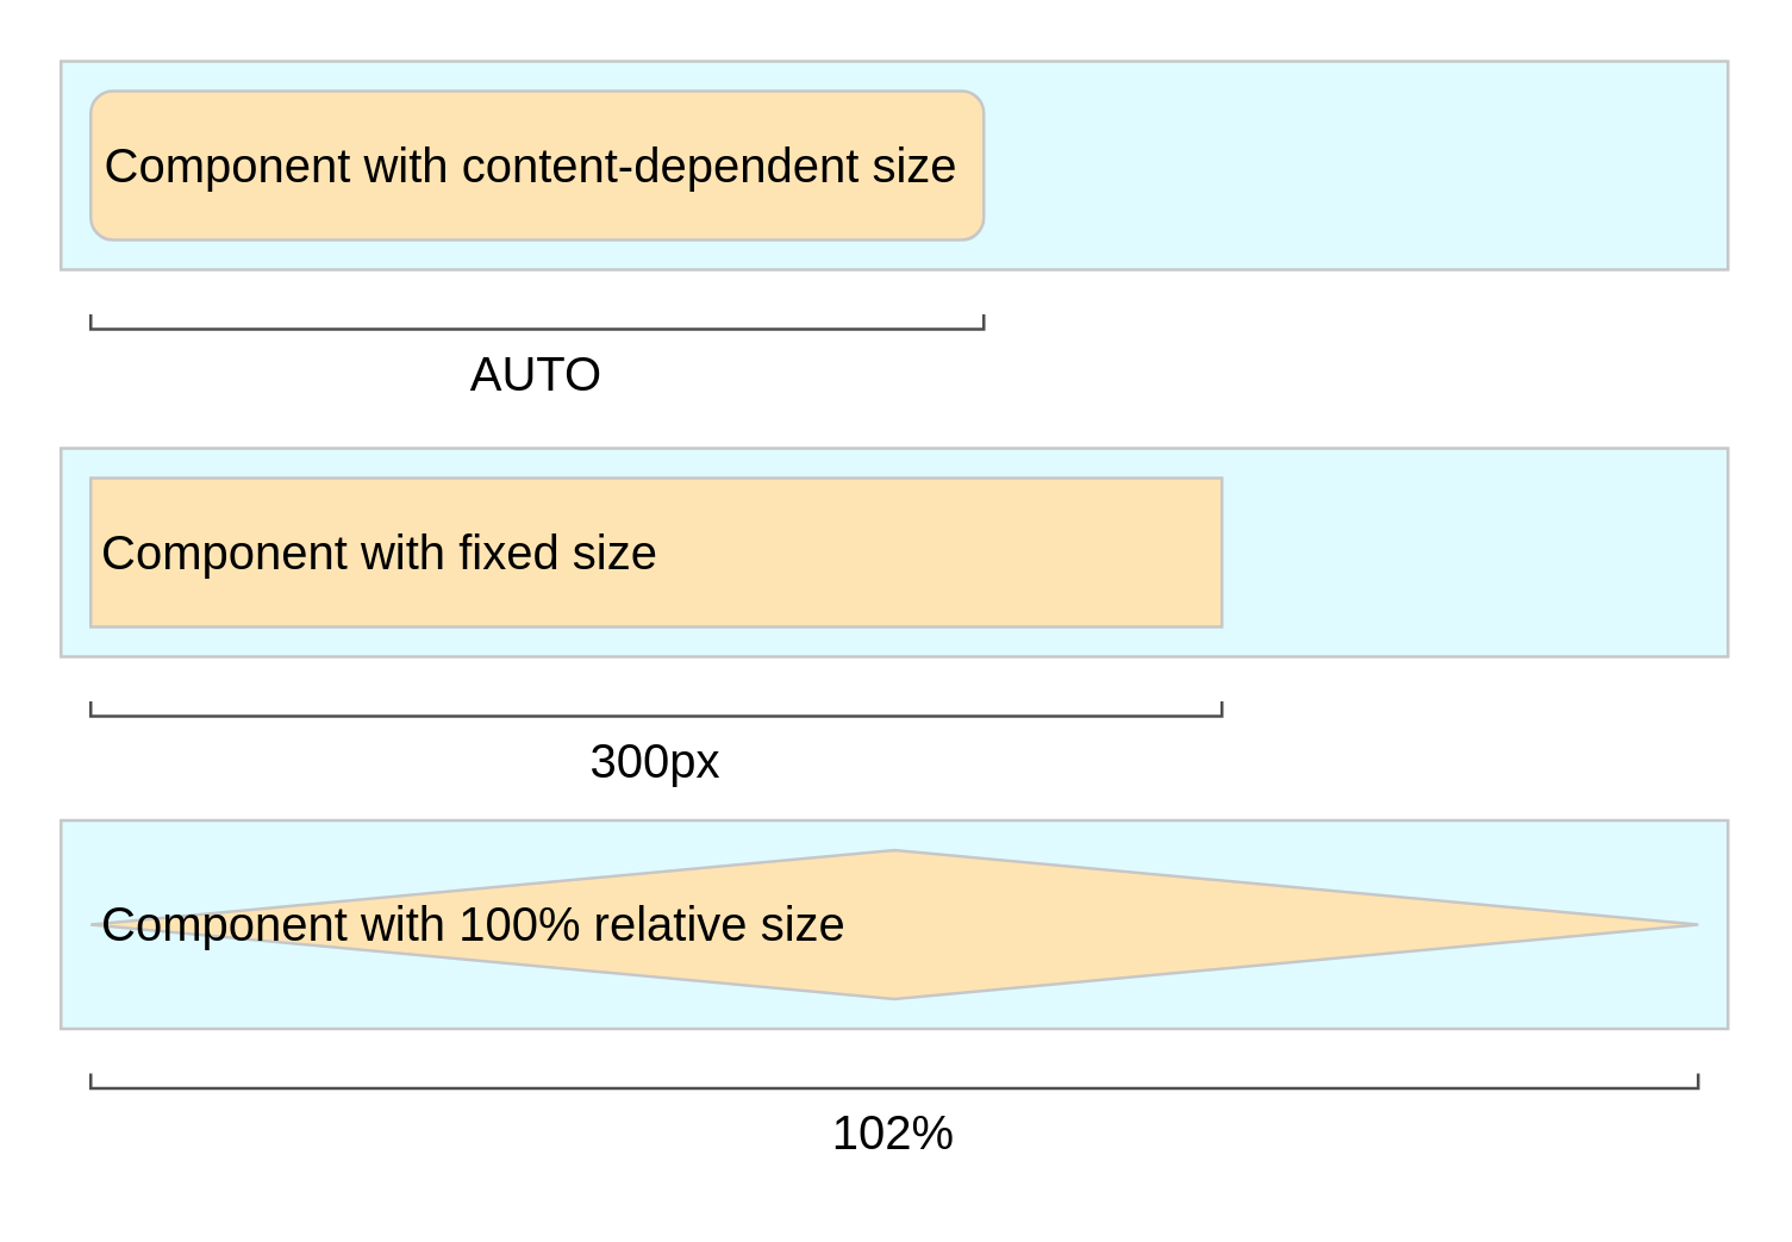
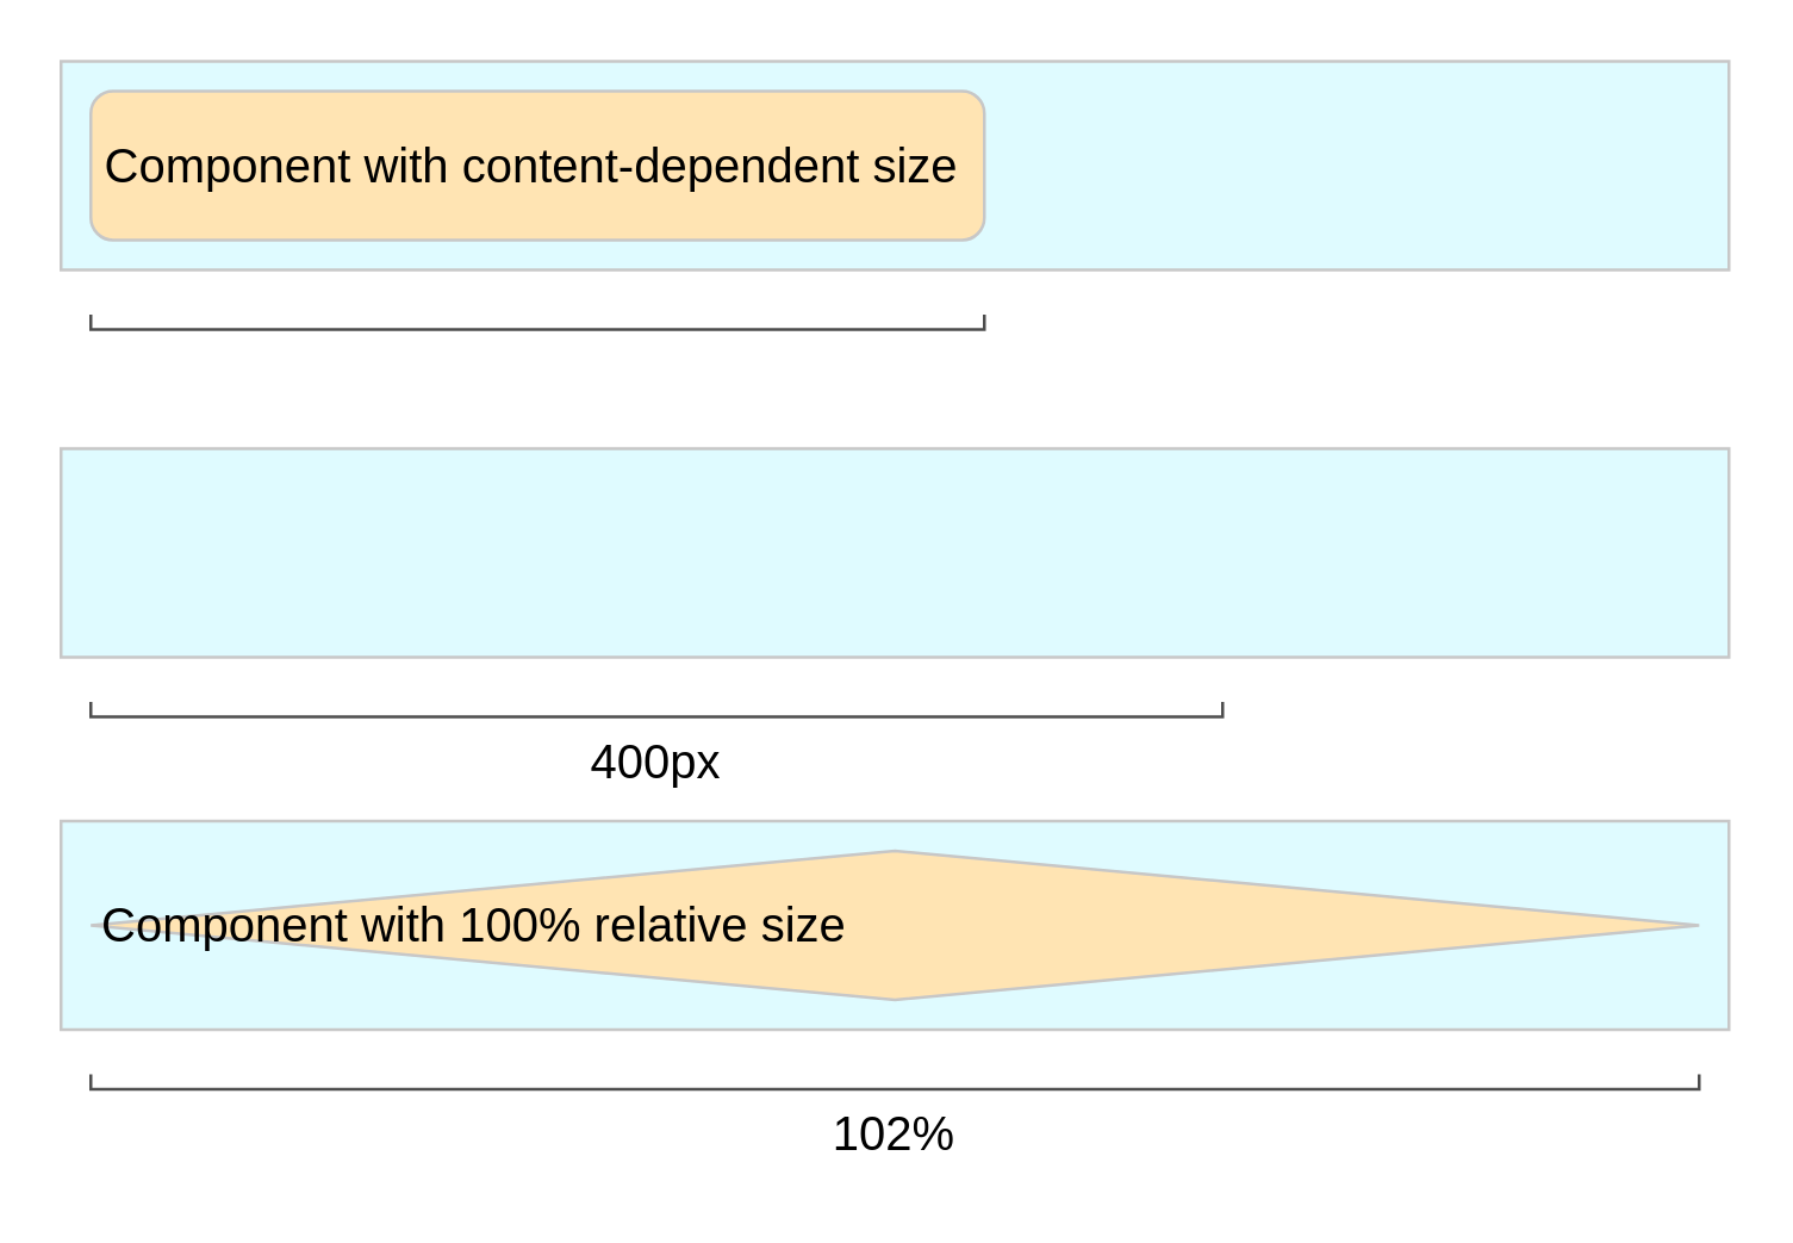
  <mxCell id="0" />
  <mxCell id="1" parent="0" />
  <mxCell id="2" value="" style="rounded=0;whiteSpace=wrap;html=1;fillColor=#DFFBFF;strokeColor=#C7C7C7;" parent="1" vertex="1"><mxGeometry x="20" y="20" width="560" height="70" as="geometry" /></mxCell>
  <mxCell id="3" value="Component with content-dependent size" style="whiteSpace=wrap;html=1;strokeColor=#C7C7C7;fillColor=#FFE4B3;glass=0;shadow=0;sketch=0;fontSize=16;align=left;spacingLeft=3;rounded=1;" vertex="1" parent="1"><mxGeometry x="30" y="30" width="300" height="50" as="geometry" /></mxCell>
  <mxCell id="4" value="" style="strokeWidth=1;html=1;shadow=0;dashed=0;shape=mxgraph.android.textfield;align=center;strokeColor=#4D4D4D;pointerEvents=1;rounded=0;glass=0;sketch=0;fontSize=20;fillColor=#FFE4B3;" vertex="1" parent="1"><mxGeometry x="30" y="80" width="300" height="30" as="geometry" /></mxCell>
- <mxCell id="5" value="&lt;font style=&quot;font-size: 16px;&quot;&gt;AUTO&lt;/font&gt;" style="text;html=1;strokeColor=none;fillColor=none;align=center;verticalAlign=middle;whiteSpace=wrap;rounded=0;shadow=0;glass=0;sketch=0;fontSize=16;" vertex="1" parent="1"><mxGeometry x="150" y="110" width="60" height="30" as="geometry" /></mxCell>
  <mxCell id="6" value="" style="rounded=0;whiteSpace=wrap;html=1;fillColor=#DFFBFF;strokeColor=#C7C7C7;" vertex="1" parent="1"><mxGeometry x="20" y="150" width="560" height="70" as="geometry" /></mxCell>
- <mxCell id="7" value="Component with fixed size" style="rounded=0;whiteSpace=wrap;html=1;strokeColor=#C7C7C7;fillColor=#FFE4B3;glass=0;shadow=0;sketch=0;fontSize=16;align=left;spacingLeft=2;" vertex="1" parent="1"><mxGeometry x="30" y="160" width="380" height="50" as="geometry" /></mxCell>
  <mxCell id="8" value="" style="strokeWidth=1;html=1;shadow=0;dashed=0;shape=mxgraph.android.textfield;align=center;strokeColor=#4D4D4D;pointerEvents=1;rounded=0;glass=0;sketch=0;fontSize=20;fillColor=#FFE4B3;" vertex="1" parent="1"><mxGeometry x="30" y="210" width="380" height="30" as="geometry" /></mxCell>
- <mxCell id="9" value="&lt;div style=&quot;font-size: 16px;&quot;&gt;300px&lt;/div&gt;" style="text;html=1;strokeColor=none;fillColor=none;align=center;verticalAlign=middle;whiteSpace=wrap;rounded=0;shadow=0;glass=0;sketch=0;fontSize=16;" vertex="1" parent="1"><mxGeometry x="190" y="240" width="60" height="30" as="geometry" /></mxCell>
+ <mxCell id="9" value="&lt;div style=&quot;font-size: 16px;&quot;&gt;400px&lt;/div&gt;" style="text;html=1;strokeColor=none;fillColor=none;align=center;verticalAlign=middle;whiteSpace=wrap;rounded=0;shadow=0;glass=0;sketch=0;fontSize=16;" vertex="1" parent="1"><mxGeometry x="190" y="240" width="60" height="30" as="geometry" /></mxCell>
  <mxCell id="10" value="" style="rounded=0;whiteSpace=wrap;html=1;fillColor=#DFFBFF;strokeColor=#C7C7C7;" vertex="1" parent="1"><mxGeometry x="20" y="275" width="560" height="70" as="geometry" /></mxCell>
  <mxCell id="11" value="Component with 100% relative size" style="rhombus;whiteSpace=wrap;html=1;strokeColor=#C7C7C7;fillColor=#FFE4B3;glass=0;shadow=0;sketch=0;fontSize=16;align=left;spacingLeft=2;" vertex="1" parent="1"><mxGeometry x="30" y="285" width="540" height="50" as="geometry" /></mxCell>
  <mxCell id="12" value="" style="strokeWidth=1;html=1;shadow=0;dashed=0;shape=mxgraph.android.textfield;align=center;strokeColor=#4D4D4D;pointerEvents=1;rounded=0;glass=0;sketch=0;fontSize=20;fillColor=#FFE4B3;" vertex="1" parent="1"><mxGeometry x="30" y="335" width="540" height="30" as="geometry" /></mxCell>
  <mxCell id="13" value="102%" style="text;html=1;strokeColor=none;fillColor=none;align=center;verticalAlign=middle;whiteSpace=wrap;rounded=0;shadow=0;glass=0;sketch=0;fontSize=16;" vertex="1" parent="1"><mxGeometry x="270" y="365" width="60" height="30" as="geometry" /></mxCell>
